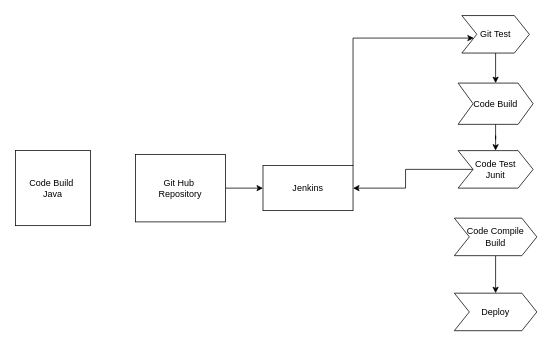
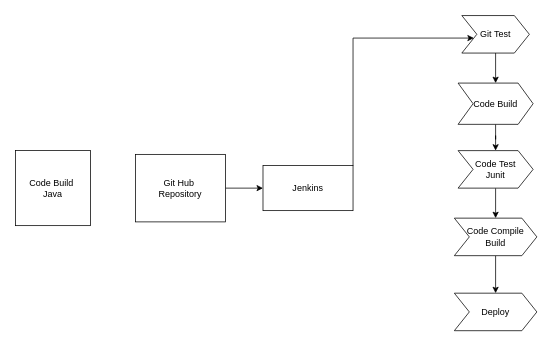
  <mxCell id="0" />
  <mxCell id="1" parent="0" />
  <mxCell id="2" value="Code Build&amp;nbsp;&lt;div&gt;Java&lt;/div&gt;" style="whiteSpace=wrap;html=1;aspect=fixed;" vertex="1" parent="1"><mxGeometry x="20" y="200" width="100" height="100" as="geometry" /></mxCell>
  <mxCell id="3" value="" style="edgeStyle=orthogonalEdgeStyle;rounded=0;orthogonalLoop=1;jettySize=auto;html=1;" edge="1" parent="1" source="4" target="6"><mxGeometry relative="1" as="geometry" /></mxCell>
  <mxCell id="4" value="Git Hub&amp;nbsp;&lt;br&gt;Repository" style="whiteSpace=wrap;html=1;" vertex="1" parent="1"><mxGeometry x="180" y="205" width="120" height="90" as="geometry" /></mxCell>
  <mxCell id="5" value="" style="edgeStyle=orthogonalEdgeStyle;rounded=0;orthogonalLoop=1;jettySize=auto;html=1;" edge="1" parent="1" source="6" target="8"><mxGeometry relative="1" as="geometry"><Array as="points"><mxPoint x="470" y="50" /></Array></mxGeometry></mxCell>
  <mxCell id="6" value="Jenkins" style="whiteSpace=wrap;html=1;" vertex="1" parent="1"><mxGeometry x="350" y="220" width="120" height="60" as="geometry" /></mxCell>
  <mxCell id="7" value="" style="edgeStyle=orthogonalEdgeStyle;rounded=0;orthogonalLoop=1;jettySize=auto;html=1;" edge="1" parent="1" source="8" target="10"><mxGeometry relative="1" as="geometry" /></mxCell>
  <mxCell id="8" value="Git Test" style="shape=step;perimeter=stepPerimeter;whiteSpace=wrap;html=1;fixedSize=1;" vertex="1" parent="1"><mxGeometry x="615" y="20" width="90" height="50" as="geometry" /></mxCell>
  <mxCell id="9" value="" style="edgeStyle=orthogonalEdgeStyle;rounded=0;orthogonalLoop=1;jettySize=auto;html=1;" edge="1" parent="1" source="10" target="12"><mxGeometry relative="1" as="geometry" /></mxCell>
  <mxCell id="10" value="Code Build" style="shape=step;perimeter=stepPerimeter;whiteSpace=wrap;html=1;fixedSize=1;" vertex="1" parent="1"><mxGeometry x="610" y="110" width="100" height="55" as="geometry" /></mxCell>
- <mxCell id="11" value="" style="edgeStyle=orthogonalEdgeStyle;rounded=0;orthogonalLoop=1;jettySize=auto;html=1;" edge="1" parent="1" source="12" target="6"><mxGeometry relative="1" as="geometry" /></mxCell>
+ <mxCell id="11" value="" style="edgeStyle=orthogonalEdgeStyle;rounded=0;orthogonalLoop=1;jettySize=auto;html=1;" edge="1" parent="1" source="12" target="14"><mxGeometry relative="1" as="geometry" /></mxCell>
  <mxCell id="12" value="Code Test&lt;br&gt;Junit" style="shape=step;perimeter=stepPerimeter;whiteSpace=wrap;html=1;fixedSize=1;" vertex="1" parent="1"><mxGeometry x="610" y="200" width="100" height="50" as="geometry" /></mxCell>
  <mxCell id="13" value="" style="edgeStyle=orthogonalEdgeStyle;rounded=0;orthogonalLoop=1;jettySize=auto;html=1;" edge="1" parent="1" source="14" target="15"><mxGeometry relative="1" as="geometry" /></mxCell>
  <mxCell id="14" value="Code Compile&lt;div&gt;Build&lt;/div&gt;" style="shape=step;perimeter=stepPerimeter;whiteSpace=wrap;html=1;fixedSize=1;" vertex="1" parent="1"><mxGeometry x="605" y="290" width="110" height="50" as="geometry" /></mxCell>
  <mxCell id="15" value="Deploy" style="shape=step;perimeter=stepPerimeter;whiteSpace=wrap;html=1;fixedSize=1;" vertex="1" parent="1"><mxGeometry x="605" y="390" width="110" height="50" as="geometry" /></mxCell>
